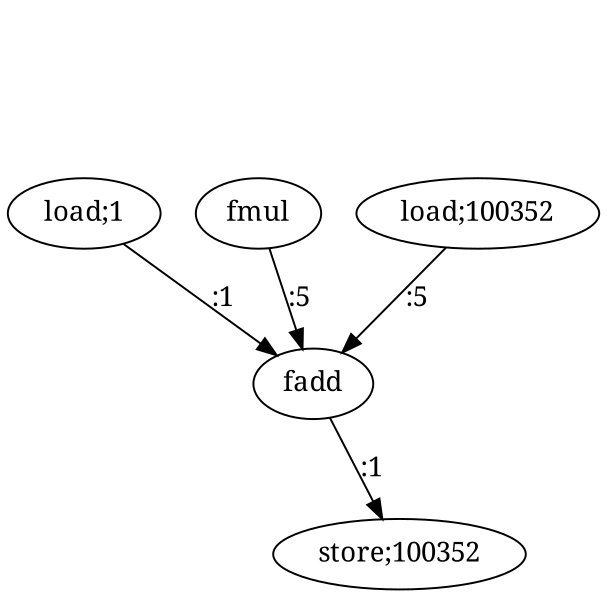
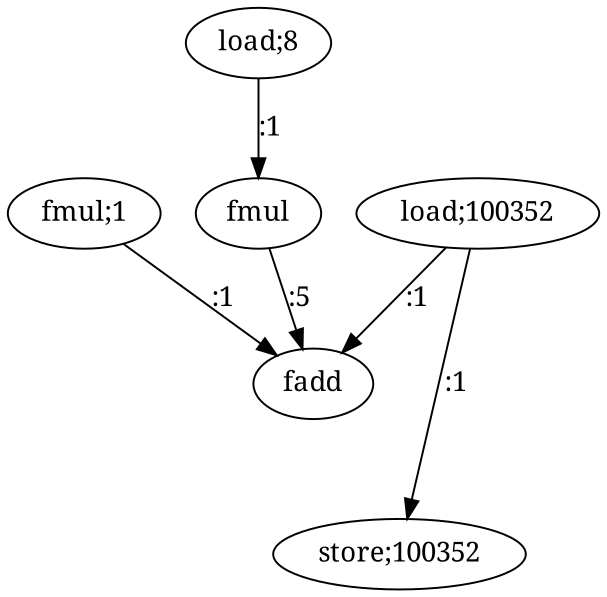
  digraph {
    fontname="Noto Serif"
    node [fontname="Noto Serif"]
    edge [fontname="Noto Serif"]
-   n1 [label="load;1"]
+   n1 [label="fmul;1"]
    n2 [label=fadd]
    n3 [label=fmul]
    n4 [label="store;100352"]
    n5 [label="load;100352"]
+   n6 [label="load;8"]
    n1 -> n2 [label=":1"]
-   n2 -> n4 [label=":1"]
+   n5 -> n4 [label=":1"]
    n3 -> n2 [label=":5"]
-   n5 -> n2 [label=":5"]
+   n5 -> n2 [label=":1"]
+   n6 -> n3 [label=":1"]
  }
